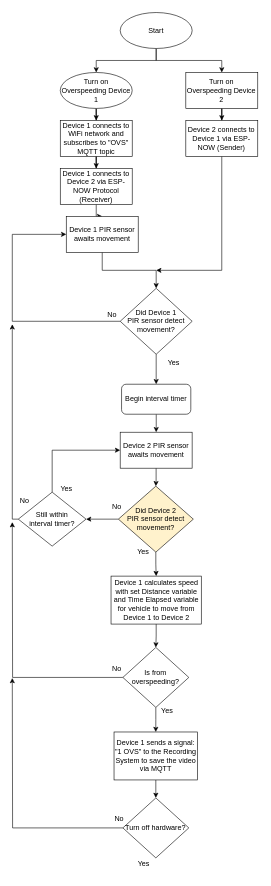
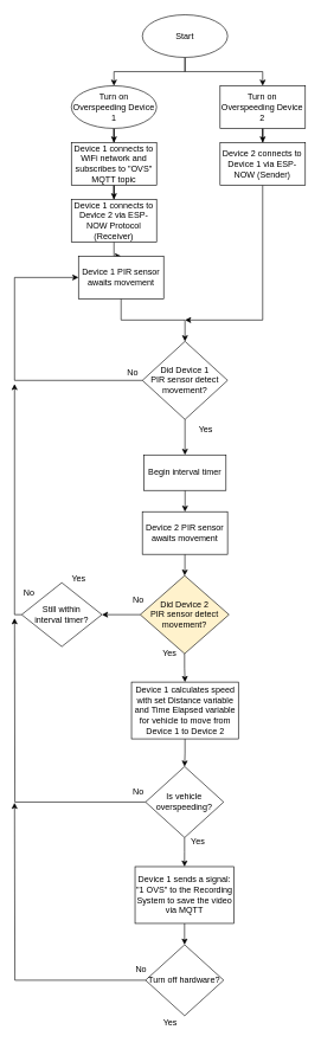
  <mxCell id="0" />
  <mxCell id="1" parent="0" />
  <mxCell id="2" style="edgeStyle=orthogonalEdgeStyle;rounded=0;orthogonalLoop=1;jettySize=auto;html=1;entryX=0.5;entryY=0;entryDx=0;entryDy=0;" edge="1" parent="1" source="4" target="28"><mxGeometry relative="1" as="geometry" /></mxCell>
  <mxCell id="3" style="edgeStyle=orthogonalEdgeStyle;rounded=0;orthogonalLoop=1;jettySize=auto;html=1;" edge="1" parent="1" source="4" target="30"><mxGeometry relative="1" as="geometry" /></mxCell>
  <mxCell id="4" value="Start" style="ellipse;whiteSpace=wrap;html=1;" parent="1" vertex="1"><mxGeometry x="200" y="20" width="120" height="60" as="geometry" /></mxCell>
  <mxCell id="5" style="edgeStyle=orthogonalEdgeStyle;rounded=0;orthogonalLoop=1;jettySize=auto;html=1;entryX=0;entryY=0.5;entryDx=0;entryDy=0;" edge="1" parent="1" source="7" target="36"><mxGeometry relative="1" as="geometry"><Array as="points"><mxPoint x="20" y="535" /><mxPoint x="20" y="390" /></Array></mxGeometry></mxCell>
  <mxCell id="6" style="edgeStyle=orthogonalEdgeStyle;rounded=0;orthogonalLoop=1;jettySize=auto;html=1;entryX=0.5;entryY=0;entryDx=0;entryDy=0;" edge="1" parent="1" source="7" target="11"><mxGeometry relative="1" as="geometry" /></mxCell>
  <mxCell id="7" value="Did Device 1 &lt;br&gt;PIR sensor detect movement?" style="rhombus;whiteSpace=wrap;html=1;" parent="1" vertex="1"><mxGeometry x="200" y="480" width="120" height="110" as="geometry" /></mxCell>
  <mxCell id="8" value="No" style="text;html=1;align=center;verticalAlign=middle;resizable=0;points=[];autosize=1;strokeColor=none;fillColor=none;" parent="1" vertex="1"><mxGeometry x="165.5" y="510" width="40" height="30" as="geometry" /></mxCell>
  <mxCell id="9" value="Yes" style="text;html=1;align=center;verticalAlign=middle;resizable=0;points=[];autosize=1;strokeColor=none;fillColor=none;" parent="1" vertex="1"><mxGeometry x="269.44" y="590" width="40" height="30" as="geometry" /></mxCell>
  <mxCell id="10" style="edgeStyle=orthogonalEdgeStyle;rounded=0;orthogonalLoop=1;jettySize=auto;html=1;entryX=0.5;entryY=0;entryDx=0;entryDy=0;" edge="1" parent="1" source="11" target="40"><mxGeometry relative="1" as="geometry" /></mxCell>
- <mxCell id="11" value="Begin interval timer" style="whiteSpace=wrap;html=1;rounded=1;" parent="1" vertex="1"><mxGeometry x="202.25" y="640" width="115.5" height="50" as="geometry" /></mxCell>
+ <mxCell id="11" value="Begin interval timer" style="rounded=0;whiteSpace=wrap;html=1;" parent="1" vertex="1"><mxGeometry x="202.25" y="640" width="115.5" height="50" as="geometry" /></mxCell>
  <mxCell id="12" value="" style="edgeStyle=orthogonalEdgeStyle;rounded=0;orthogonalLoop=1;jettySize=auto;html=1;" parent="1" source="14" target="16" edge="1"><mxGeometry relative="1" as="geometry" /></mxCell>
  <mxCell id="13" value="" style="edgeStyle=orthogonalEdgeStyle;rounded=0;orthogonalLoop=1;jettySize=auto;html=1;" parent="1" source="14" target="20" edge="1"><mxGeometry relative="1" as="geometry" /></mxCell>
  <mxCell id="14" value="Did Device 2&lt;br style=&quot;border-color: var(--border-color);&quot;&gt;PIR sensor detect movement?" style="rhombus;whiteSpace=wrap;html=1;rounded=0;fillColor=#fff2cc;" parent="1" vertex="1"><mxGeometry x="196.94" y="810" width="125" height="110" as="geometry" /></mxCell>
  <mxCell id="15" style="edgeStyle=orthogonalEdgeStyle;rounded=0;orthogonalLoop=1;jettySize=auto;html=1;" edge="1" parent="1" source="16" target="43"><mxGeometry relative="1" as="geometry" /></mxCell>
  <mxCell id="16" value="Device 1 calculates speed with set Distance variable and Time Elapsed variable for vehicle to move from Device 1 to Device 2" style="whiteSpace=wrap;html=1;rounded=0;" parent="1" vertex="1"><mxGeometry x="184.69" y="960" width="150.5" height="80" as="geometry" /></mxCell>
  <mxCell id="17" value="Yes" style="text;html=1;align=center;verticalAlign=middle;resizable=0;points=[];autosize=1;strokeColor=none;fillColor=none;" parent="1" vertex="1"><mxGeometry x="218.44" y="905" width="40" height="30" as="geometry" /></mxCell>
- <mxCell id="18" style="edgeStyle=orthogonalEdgeStyle;rounded=0;orthogonalLoop=1;jettySize=auto;html=1;exitX=0.5;exitY=0;exitDx=0;exitDy=0;entryX=0;entryY=0.5;entryDx=0;entryDy=0;" edge="1" parent="1" source="20" target="40"><mxGeometry relative="1" as="geometry"><mxPoint x="30" y="540" as="targetPoint" /><Array as="points"><mxPoint x="86" y="750" /></Array></mxGeometry></mxCell>
  <mxCell id="19" style="edgeStyle=orthogonalEdgeStyle;rounded=0;orthogonalLoop=1;jettySize=auto;html=1;" edge="1" parent="1" source="20"><mxGeometry relative="1" as="geometry"><mxPoint x="20" y="540" as="targetPoint" /><Array as="points"><mxPoint x="20" y="865" /><mxPoint x="20" y="540" /></Array></mxGeometry></mxCell>
  <mxCell id="20" value="Still within &lt;br&gt;interval timer?" style="rhombus;whiteSpace=wrap;html=1;rounded=0;" parent="1" vertex="1"><mxGeometry x="30" y="820" width="113" height="90" as="geometry" /></mxCell>
  <mxCell id="21" value="No" style="text;html=1;align=center;verticalAlign=middle;resizable=0;points=[];autosize=1;strokeColor=none;fillColor=none;" parent="1" vertex="1"><mxGeometry x="20" y="820" width="40" height="30" as="geometry" /></mxCell>
  <mxCell id="22" value="No" style="text;html=1;align=center;verticalAlign=middle;resizable=0;points=[];autosize=1;strokeColor=none;fillColor=none;" parent="1" vertex="1"><mxGeometry x="173.69" y="830" width="40" height="30" as="geometry" /></mxCell>
  <mxCell id="23" style="edgeStyle=orthogonalEdgeStyle;rounded=0;orthogonalLoop=1;jettySize=auto;html=1;" parent="1" source="24" edge="1"><mxGeometry relative="1" as="geometry"><mxPoint x="20" y="1130" as="targetPoint" /></mxGeometry></mxCell>
  <mxCell id="24" value="Turn off hardware?" style="rhombus;whiteSpace=wrap;html=1;rounded=0;" parent="1" vertex="1"><mxGeometry x="204.44" y="1330" width="110" height="100" as="geometry" /></mxCell>
  <mxCell id="25" value="No" style="text;html=1;align=center;verticalAlign=middle;resizable=0;points=[];autosize=1;strokeColor=none;fillColor=none;" parent="1" vertex="1"><mxGeometry x="178.44" y="1350" width="40" height="30" as="geometry" /></mxCell>
  <mxCell id="26" value="Yes" style="text;html=1;align=center;verticalAlign=middle;resizable=0;points=[];autosize=1;strokeColor=none;fillColor=none;" parent="1" vertex="1"><mxGeometry x="219.44" y="1425" width="40" height="30" as="geometry" /></mxCell>
  <mxCell id="27" style="edgeStyle=orthogonalEdgeStyle;rounded=0;orthogonalLoop=1;jettySize=auto;html=1;entryX=0.5;entryY=0;entryDx=0;entryDy=0;" edge="1" parent="1" source="28" target="32"><mxGeometry relative="1" as="geometry" /></mxCell>
  <mxCell id="28" value="Turn on Overspeeding Device 1" style="ellipse;whiteSpace=wrap;html=1;" vertex="1" parent="1"><mxGeometry x="100" y="120" width="120" height="60" as="geometry" /></mxCell>
  <mxCell id="29" style="edgeStyle=orthogonalEdgeStyle;rounded=0;orthogonalLoop=1;jettySize=auto;html=1;entryX=0.5;entryY=0;entryDx=0;entryDy=0;" edge="1" parent="1" source="30" target="38"><mxGeometry relative="1" as="geometry" /></mxCell>
  <mxCell id="30" value="Turn on Overspeeding Device 2" style="whiteSpace=wrap;html=1;" vertex="1" parent="1"><mxGeometry x="309.44" y="120" width="120" height="60" as="geometry" /></mxCell>
  <mxCell id="31" style="edgeStyle=orthogonalEdgeStyle;rounded=0;orthogonalLoop=1;jettySize=auto;html=1;" edge="1" parent="1" source="32" target="34"><mxGeometry relative="1" as="geometry" /></mxCell>
  <mxCell id="32" value="Device 1 connects to WiFi network and subscribes to &quot;OVS&quot; MQTT topic" style="whiteSpace=wrap;html=1;" vertex="1" parent="1"><mxGeometry x="100" y="200" width="120" height="60" as="geometry" /></mxCell>
  <mxCell id="33" style="edgeStyle=orthogonalEdgeStyle;rounded=0;orthogonalLoop=1;jettySize=auto;html=1;entryX=0.5;entryY=0;entryDx=0;entryDy=0;" edge="1" parent="1" source="34" target="36"><mxGeometry relative="1" as="geometry" /></mxCell>
  <mxCell id="34" value="Device 1 connects to Device 2 via ESP-NOW Protocol (Receiver)" style="whiteSpace=wrap;html=1;" vertex="1" parent="1"><mxGeometry x="100" y="280" width="120" height="60" as="geometry" /></mxCell>
  <mxCell id="35" style="edgeStyle=orthogonalEdgeStyle;rounded=0;orthogonalLoop=1;jettySize=auto;html=1;entryX=0.5;entryY=0;entryDx=0;entryDy=0;" edge="1" parent="1" source="36" target="7"><mxGeometry relative="1" as="geometry" /></mxCell>
  <mxCell id="36" value="Device 1 PIR sensor awaits movement" style="whiteSpace=wrap;html=1;" vertex="1" parent="1"><mxGeometry x="110" y="360" width="120" height="60" as="geometry" /></mxCell>
  <mxCell id="37" style="edgeStyle=orthogonalEdgeStyle;rounded=0;orthogonalLoop=1;jettySize=auto;html=1;" edge="1" parent="1" source="38"><mxGeometry relative="1" as="geometry"><mxPoint x="260" y="450" as="targetPoint" /><Array as="points"><mxPoint x="369" y="450" /></Array></mxGeometry></mxCell>
  <mxCell id="38" value="Device 2 connects to Device 1 via ESP-NOW (Sender)" style="whiteSpace=wrap;html=1;" vertex="1" parent="1"><mxGeometry x="309.44" y="200" width="120" height="60" as="geometry" /></mxCell>
  <mxCell id="39" style="edgeStyle=orthogonalEdgeStyle;rounded=0;orthogonalLoop=1;jettySize=auto;html=1;" edge="1" parent="1" source="40" target="14"><mxGeometry relative="1" as="geometry" /></mxCell>
  <mxCell id="40" value="Device 2 PIR sensor awaits movement" style="whiteSpace=wrap;html=1;" vertex="1" parent="1"><mxGeometry x="199.94" y="720" width="120" height="60" as="geometry" /></mxCell>
  <mxCell id="41" style="edgeStyle=orthogonalEdgeStyle;rounded=0;orthogonalLoop=1;jettySize=auto;html=1;entryX=0.5;entryY=0;entryDx=0;entryDy=0;" edge="1" parent="1" source="43" target="45"><mxGeometry relative="1" as="geometry" /></mxCell>
  <mxCell id="42" style="edgeStyle=orthogonalEdgeStyle;rounded=0;orthogonalLoop=1;jettySize=auto;html=1;" edge="1" parent="1" source="43"><mxGeometry relative="1" as="geometry"><mxPoint x="20" y="870" as="targetPoint" /></mxGeometry></mxCell>
- <mxCell id="43" value="Is from overspeeding?" style="rhombus;whiteSpace=wrap;html=1;" vertex="1" parent="1"><mxGeometry x="204.44" y="1079" width="110" height="100" as="geometry" /></mxCell>
+ <mxCell id="43" value="Is vehicle overspeeding?" style="rhombus;whiteSpace=wrap;html=1;" vertex="1" parent="1"><mxGeometry x="204.44" y="1079" width="110" height="100" as="geometry" /></mxCell>
  <mxCell id="44" style="edgeStyle=orthogonalEdgeStyle;rounded=0;orthogonalLoop=1;jettySize=auto;html=1;entryX=0.5;entryY=0;entryDx=0;entryDy=0;" edge="1" parent="1" source="45" target="24"><mxGeometry relative="1" as="geometry" /></mxCell>
  <mxCell id="45" value="Device 1 sends a signal: &quot;1 OVS&quot; to the Recording System to save the video via MQTT" style="whiteSpace=wrap;html=1;rounded=0;" vertex="1" parent="1"><mxGeometry x="189.69" y="1220" width="139.25" height="80" as="geometry" /></mxCell>
  <mxCell id="46" value="Yes" style="text;html=1;align=center;verticalAlign=middle;resizable=0;points=[];autosize=1;strokeColor=none;fillColor=none;" vertex="1" parent="1"><mxGeometry x="90" y="800" width="40" height="30" as="geometry" /></mxCell>
  <mxCell id="47" value="Yes" style="text;html=1;align=center;verticalAlign=middle;resizable=0;points=[];autosize=1;strokeColor=none;fillColor=none;" vertex="1" parent="1"><mxGeometry x="258.44" y="1170" width="40" height="30" as="geometry" /></mxCell>
  <mxCell id="48" value="No" style="text;html=1;align=center;verticalAlign=middle;resizable=0;points=[];autosize=1;strokeColor=none;fillColor=none;" vertex="1" parent="1"><mxGeometry x="173.69" y="1100" width="40" height="30" as="geometry" /></mxCell>
